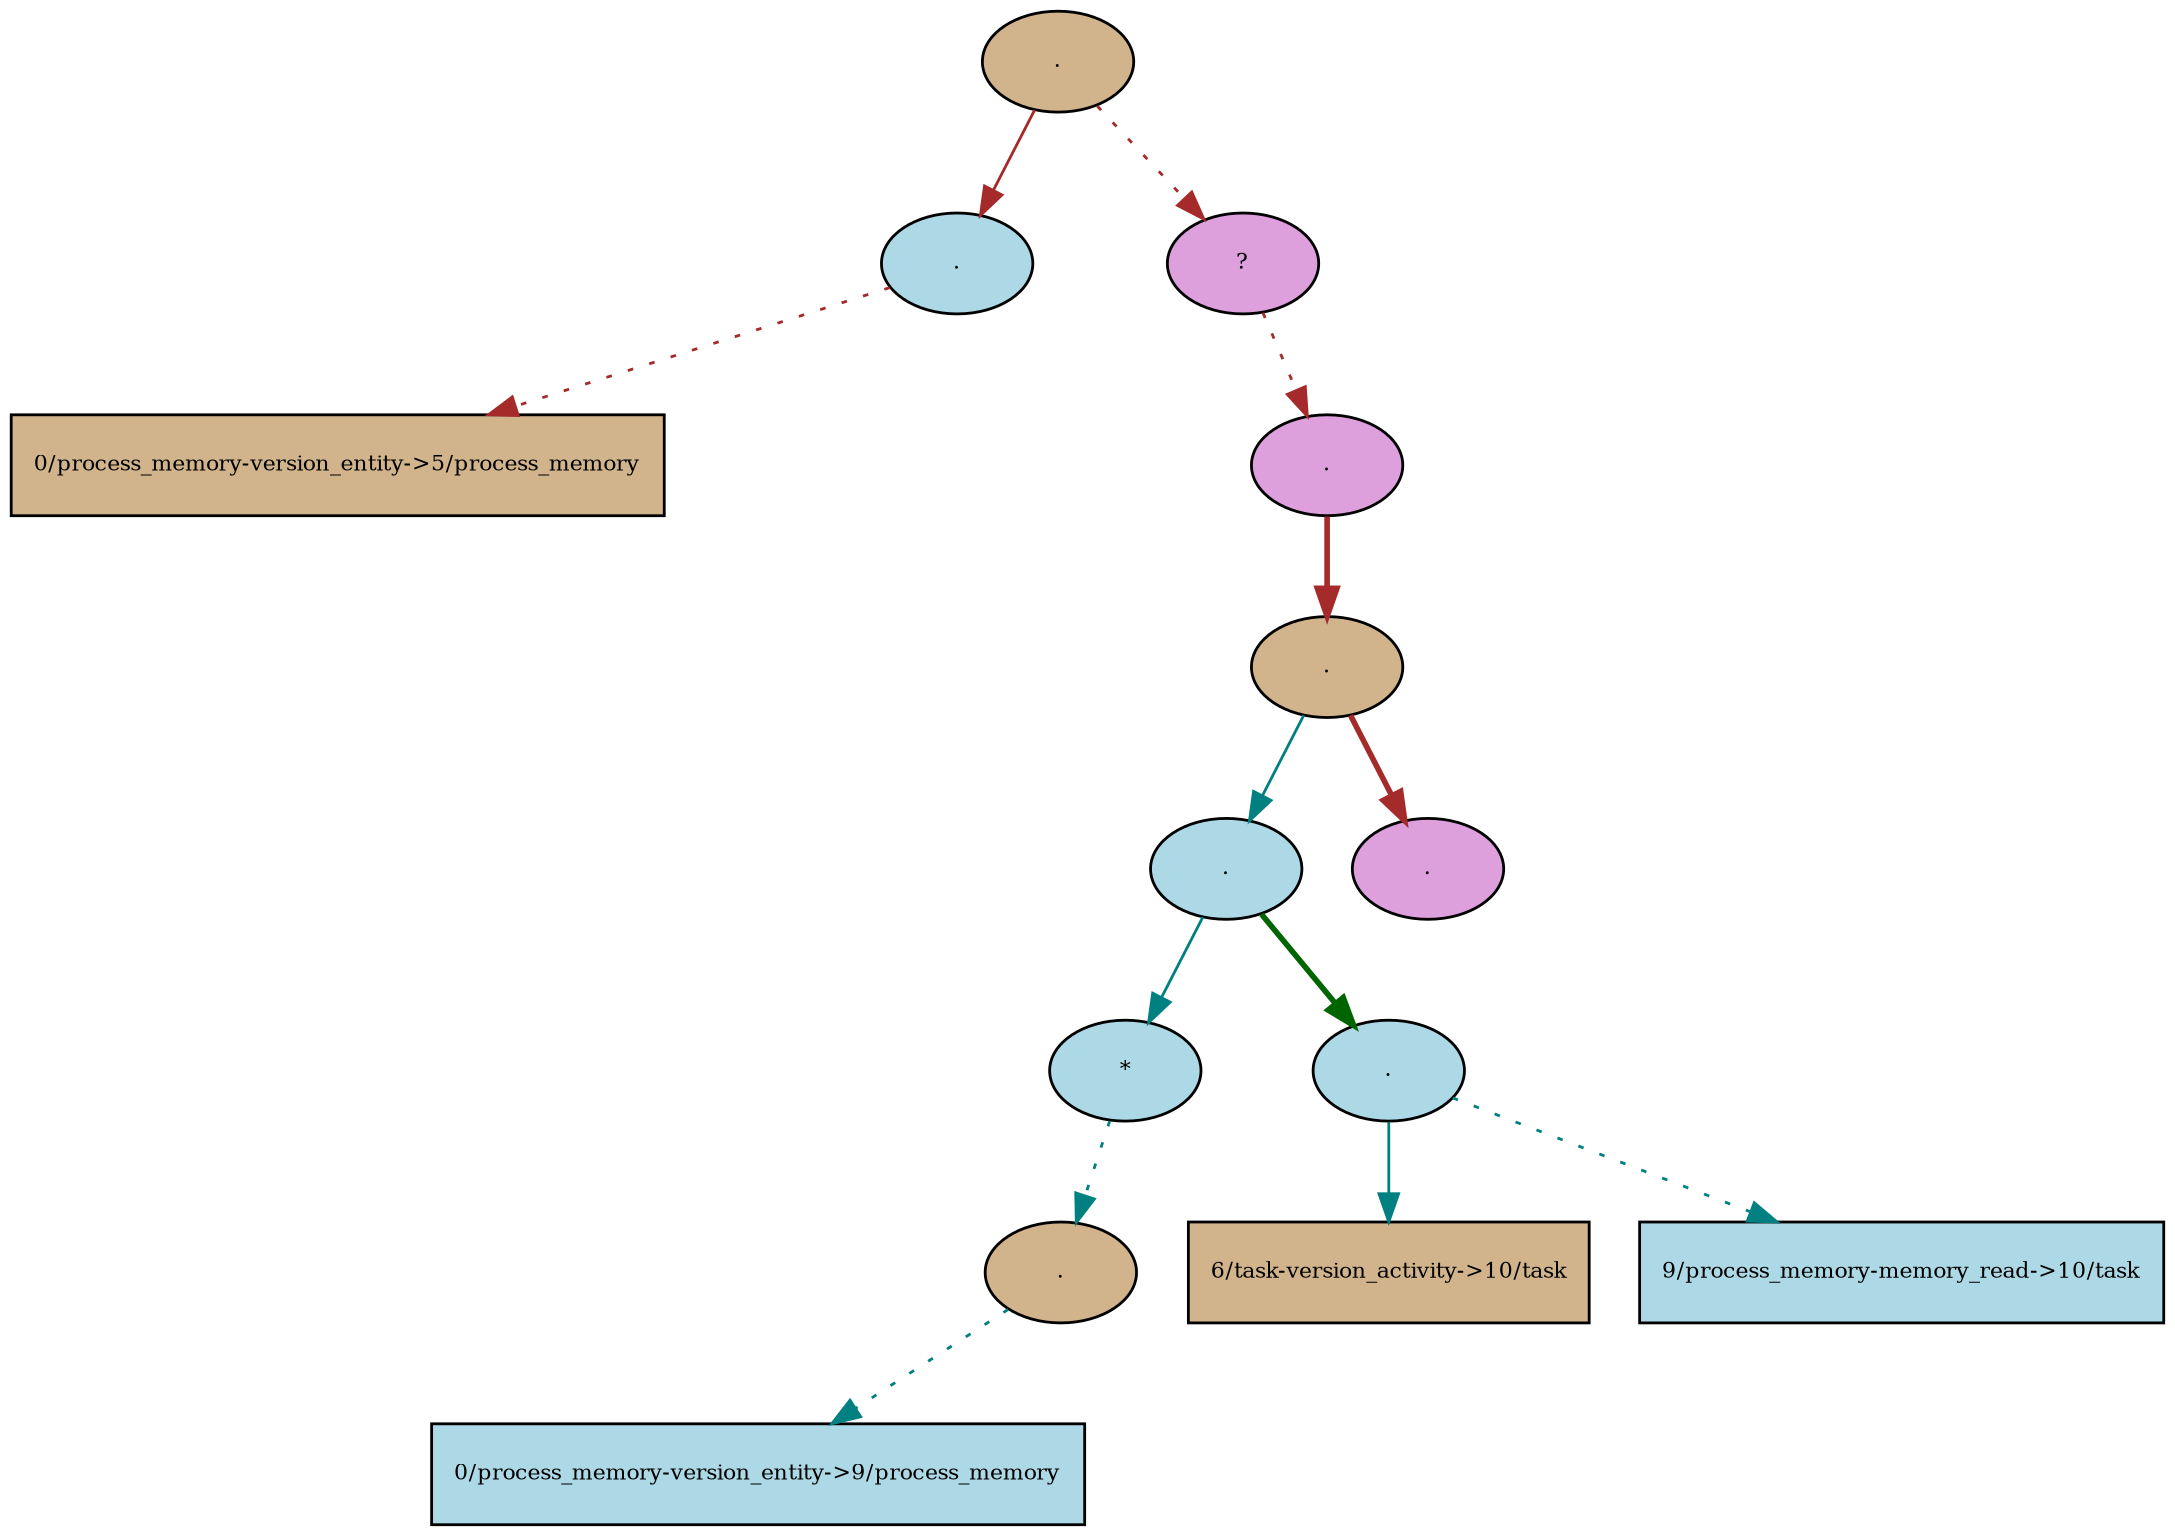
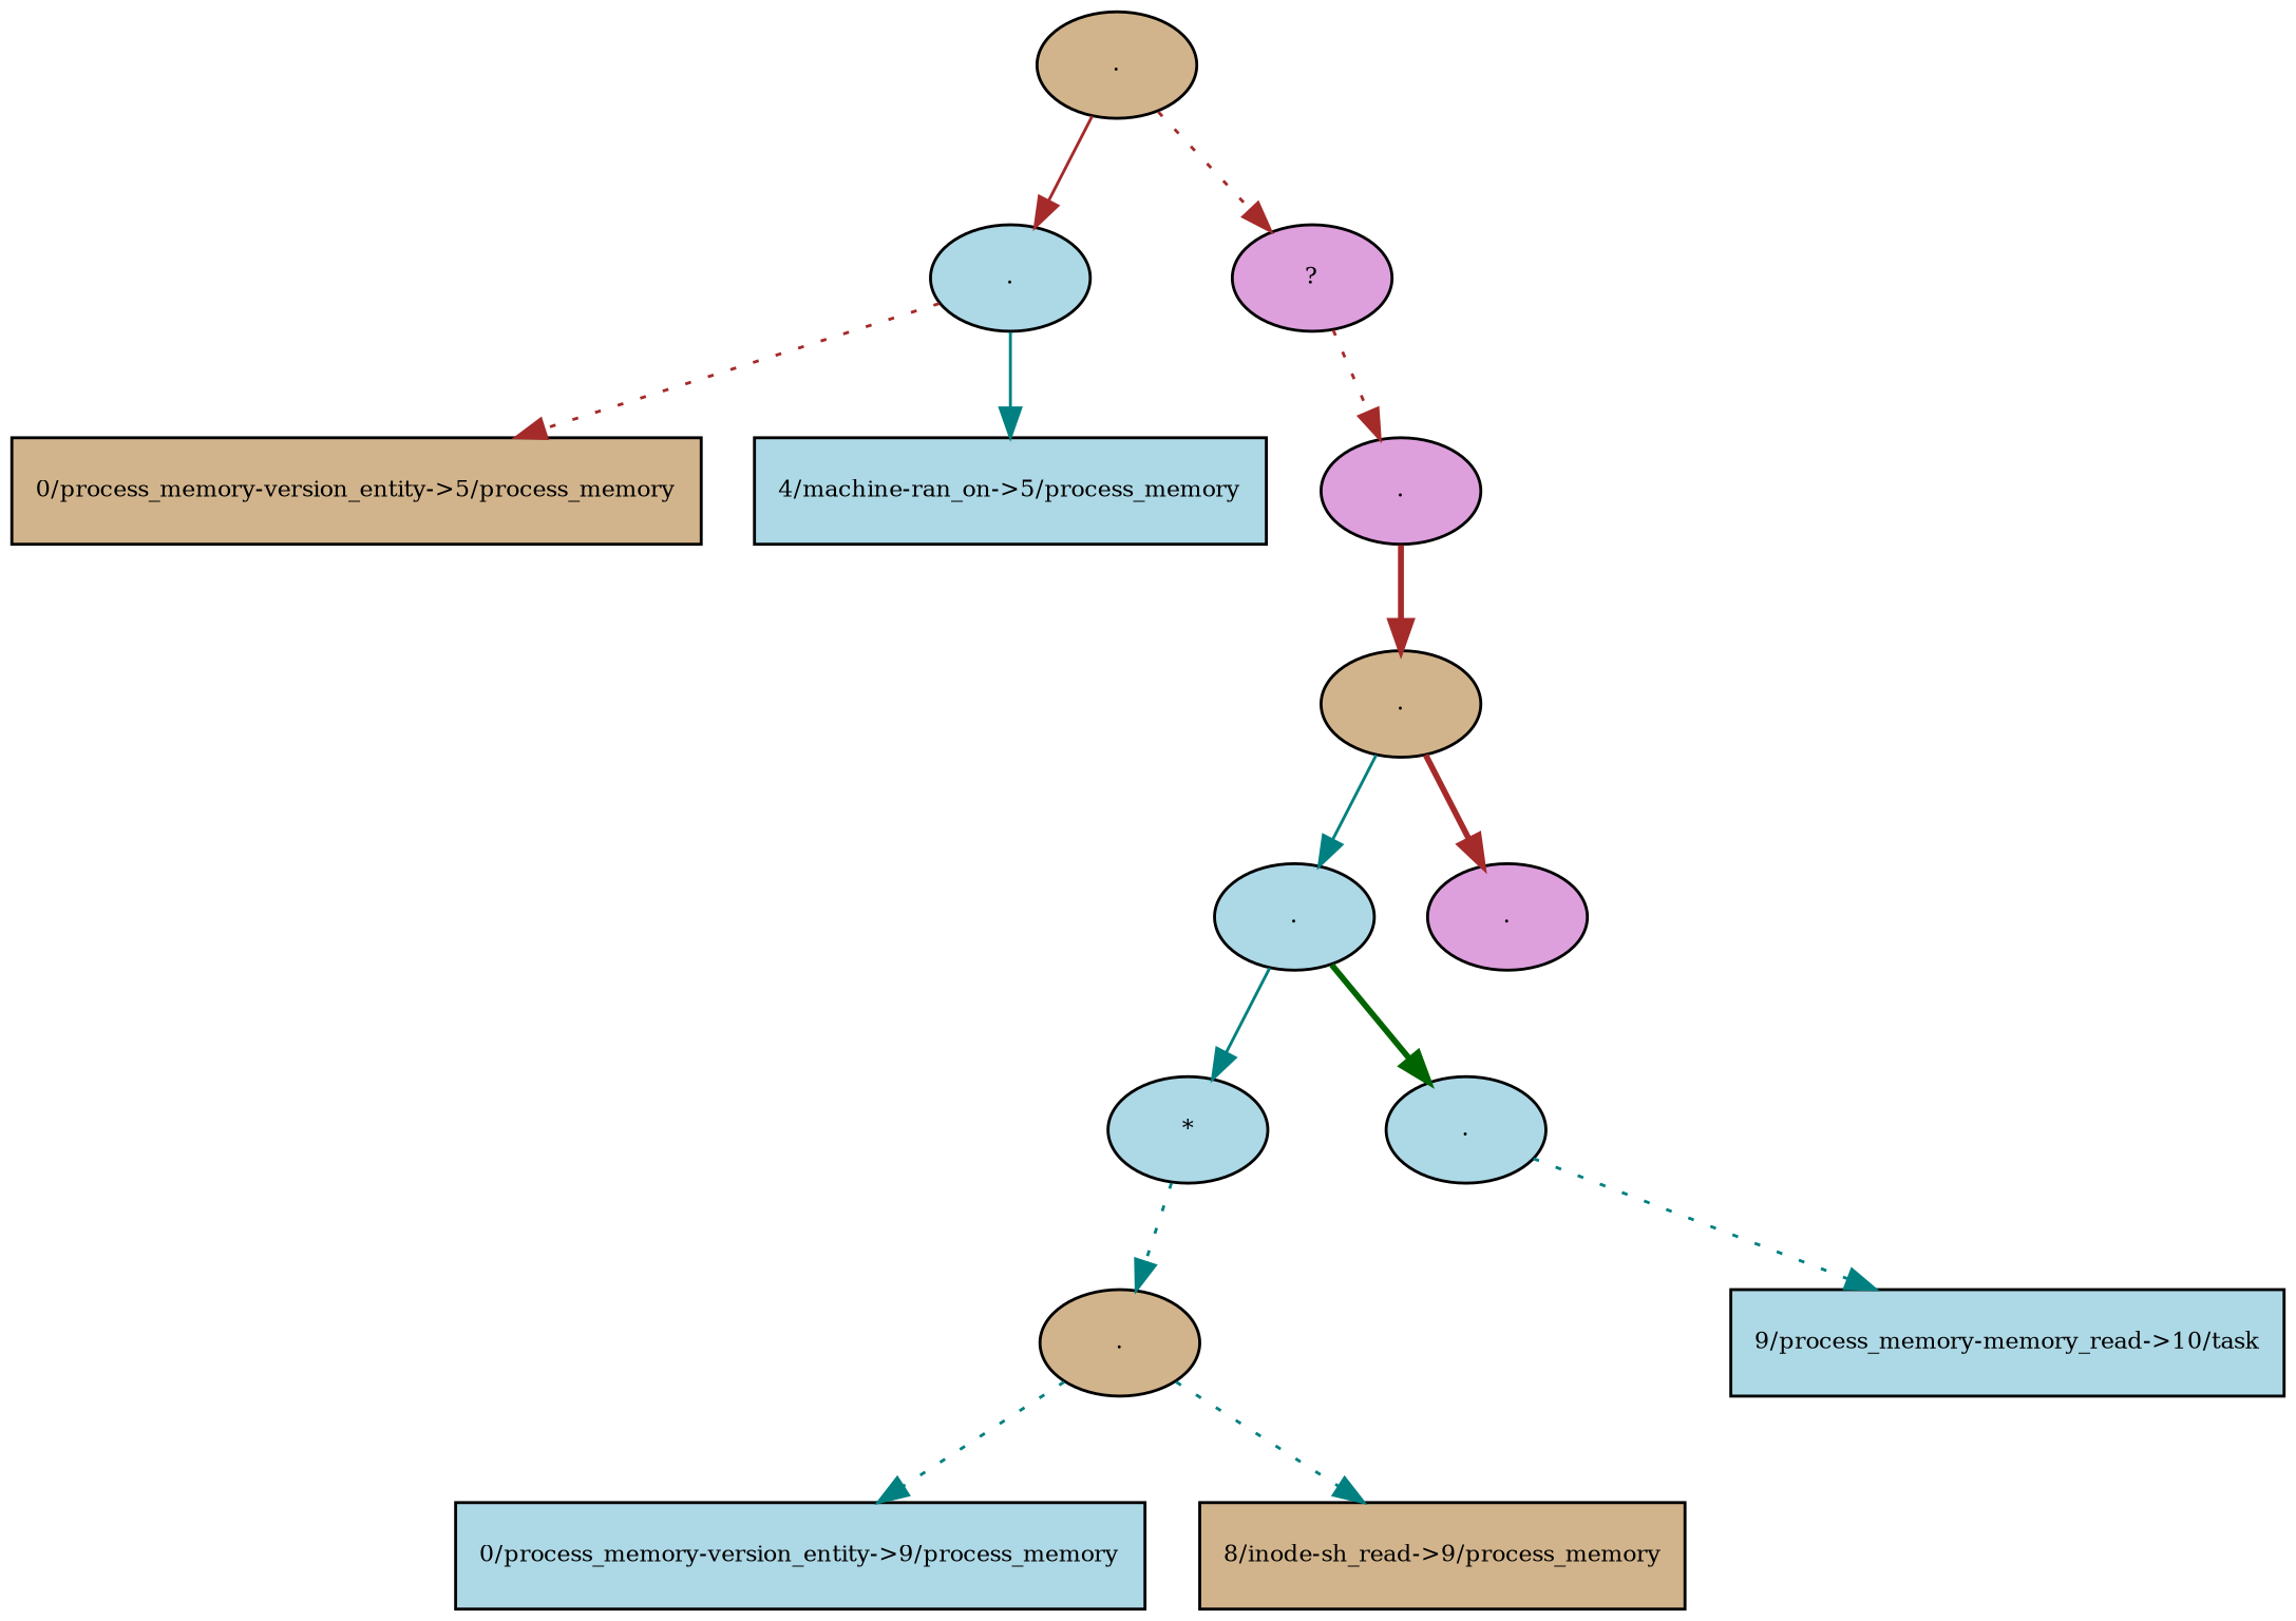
  digraph {
    node [fillcolor=lightblue fontsize=8 shape=ellipse style=filled]
    edge [color=teal fontsize=8 style=dotted]
    n1 [fillcolor=tan label="."]
    n2 [label="."]
    n3 [fillcolor=plum label="?"]
    n4 [fillcolor=tan label="0/process_memory-version_entity->5/process_memory" shape=rectangle]
+   n5 [label="4/machine-ran_on->5/process_memory" shape=rectangle]
    n6 [fillcolor=plum label="."]
    n7 [fillcolor=tan label="."]
    n8 [label="."]
    n9 [fillcolor=plum label="."]
    n10 [label="*"]
    n11 [label="."]
    n12 [fillcolor=tan label="."]
-   n13 [fillcolor=tan label="6/task-version_activity->10/task" shape=rectangle]
    n14 [label="9/process_memory-memory_read->10/task" shape=rectangle]
    n15 [label="0/process_memory-version_entity->9/process_memory" shape=rectangle]
+   n16 [fillcolor=tan label="8/inode-sh_read->9/process_memory" shape=rectangle]
    n1 -> n2 [color=brown style=solid]
    n1 -> n3 [color=brown]
    n2 -> n4 [color=brown]
+   n2 -> n5 [style=solid]
    n3 -> n6 [color=brown]
    n6 -> n7 [color=brown style=bold]
    n7 -> n8 [style=solid]
    n7 -> n9 [color=brown style=bold]
    n8 -> n10 [style=solid]
    n8 -> n11 [color=darkgreen style=bold]
    n10 -> n12
-   n11 -> n13 [style=solid]
    n11 -> n14
    n12 -> n15
+   n12 -> n16
  }
